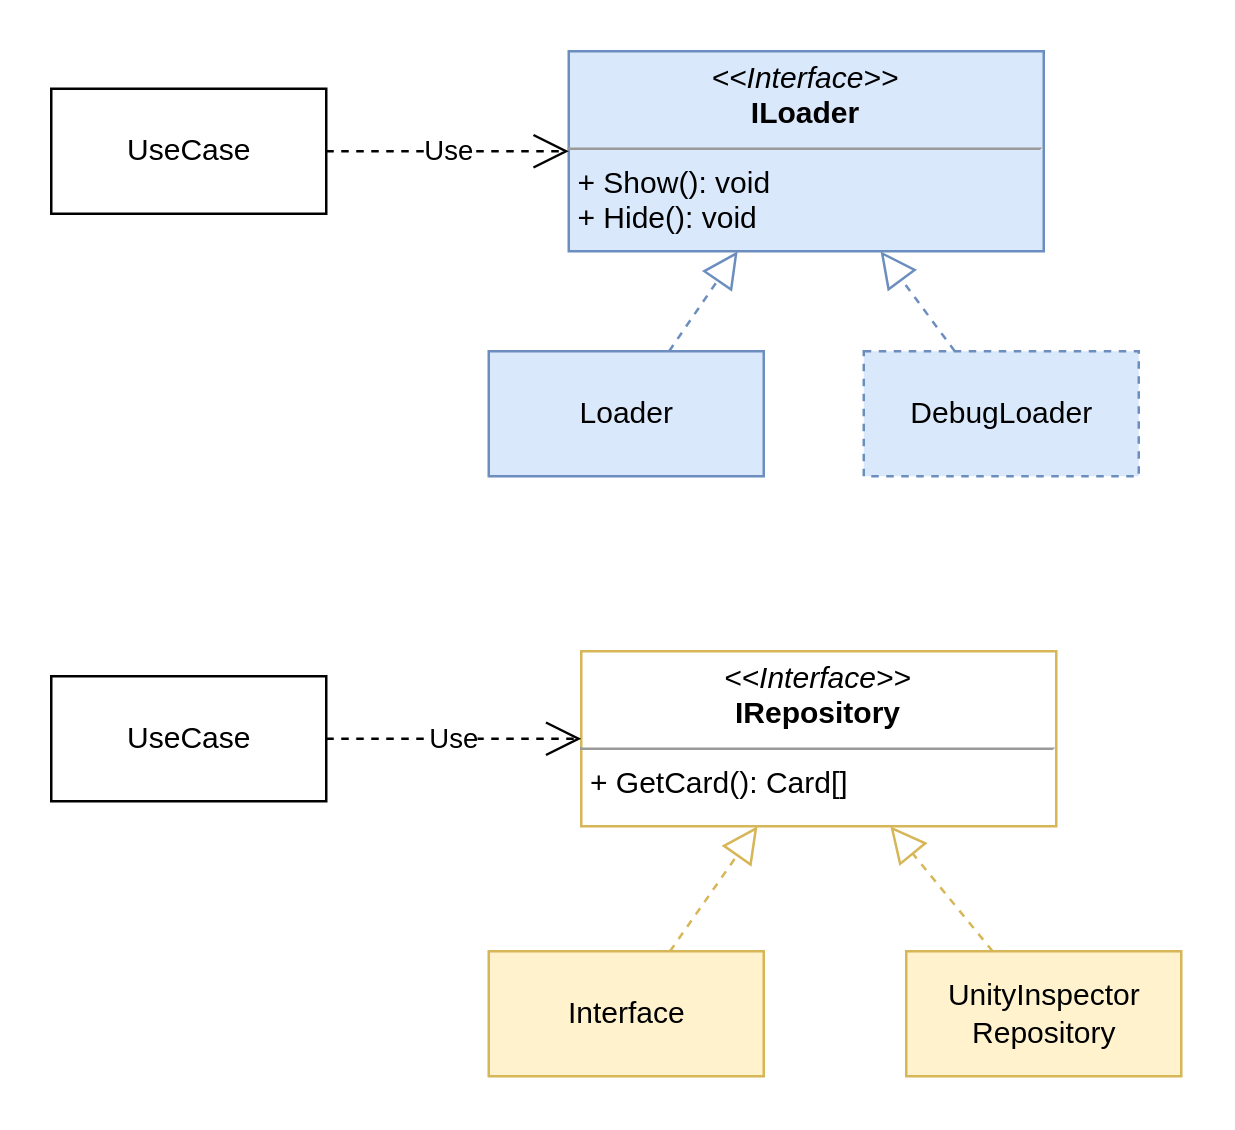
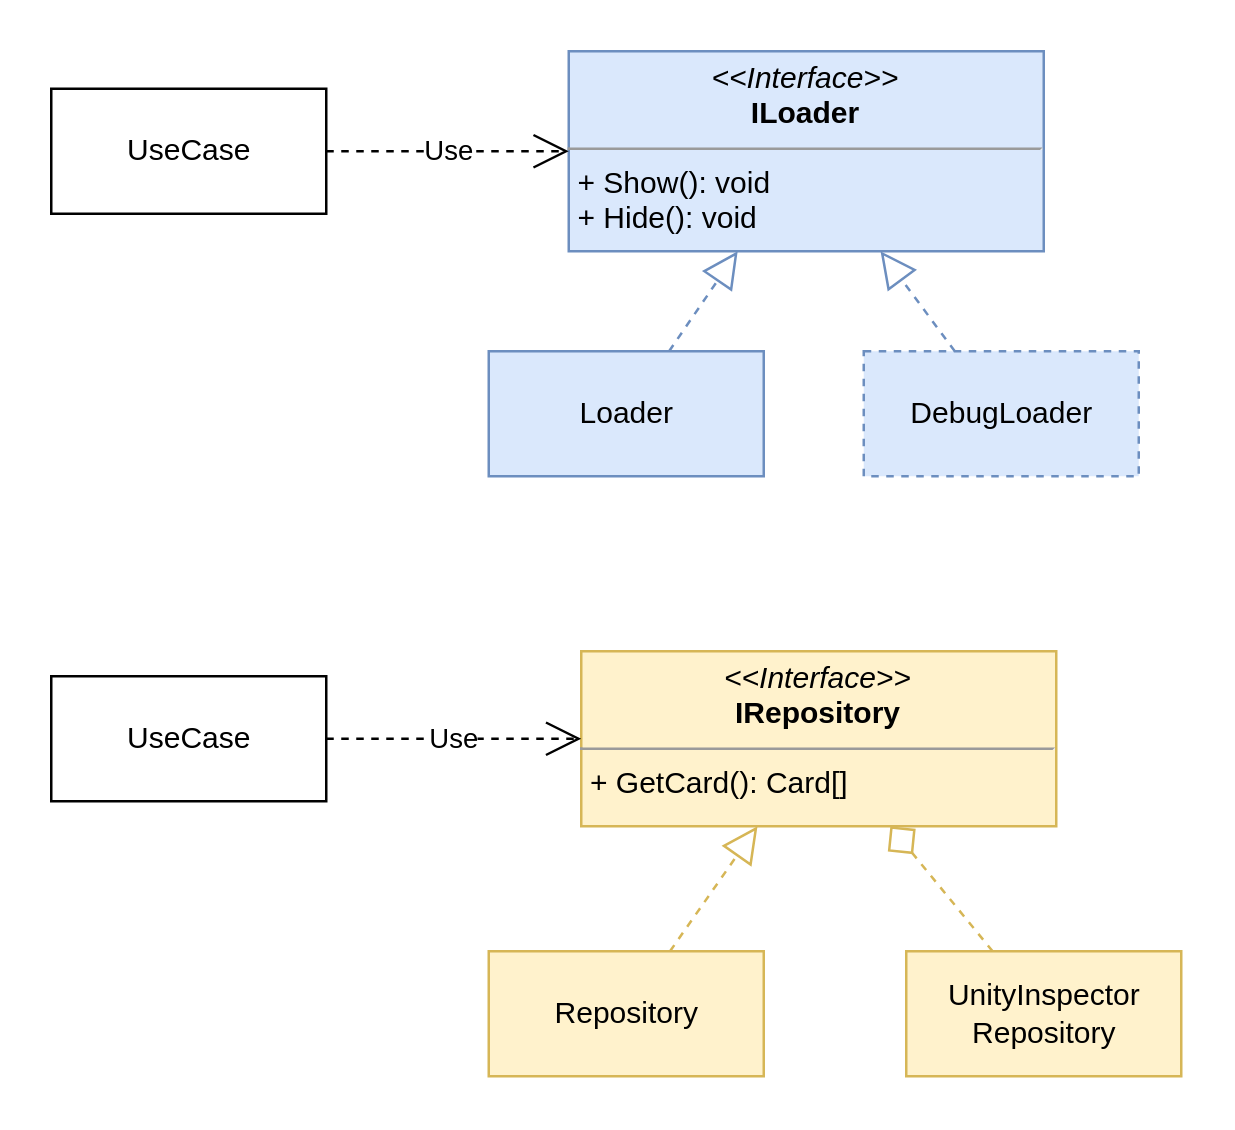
  <mxCell id="0" />
  <mxCell id="1" parent="0" />
- <mxCell id="2" value="&lt;p style=&quot;margin: 0px ; margin-top: 4px ; text-align: center&quot;&gt;&lt;i&gt;&amp;lt;&amp;lt;Interface&amp;gt;&amp;gt;&lt;/i&gt;&lt;br&gt;&lt;b&gt;IRepository&lt;/b&gt;&lt;/p&gt;&lt;hr size=&quot;1&quot;&gt;&lt;p style=&quot;margin: 0px ; margin-left: 4px&quot;&gt;&lt;span&gt;+ GetCard(): Card[]&lt;/span&gt;&lt;br&gt;&lt;/p&gt;" style="verticalAlign=top;align=left;overflow=fill;fontSize=12;fontFamily=Helvetica;html=1;fillColor=#ffffff;strokeColor=#d6b656;" vertex="1" parent="1"><mxGeometry x="232" y="260" width="190" height="70" as="geometry" /></mxCell>
+ <mxCell id="2" value="&lt;p style=&quot;margin: 0px ; margin-top: 4px ; text-align: center&quot;&gt;&lt;i&gt;&amp;lt;&amp;lt;Interface&amp;gt;&amp;gt;&lt;/i&gt;&lt;br&gt;&lt;b&gt;IRepository&lt;/b&gt;&lt;/p&gt;&lt;hr size=&quot;1&quot;&gt;&lt;p style=&quot;margin: 0px ; margin-left: 4px&quot;&gt;&lt;span&gt;+ GetCard(): Card[]&lt;/span&gt;&lt;br&gt;&lt;/p&gt;" style="verticalAlign=top;align=left;overflow=fill;fontSize=12;fontFamily=Helvetica;html=1;fillColor=#fff2cc;strokeColor=#d6b656;" vertex="1" parent="1"><mxGeometry x="232" y="260" width="190" height="70" as="geometry" /></mxCell>
  <mxCell id="3" value="&lt;p style=&quot;margin: 0px ; margin-top: 4px ; text-align: center&quot;&gt;&lt;i&gt;&amp;lt;&amp;lt;Interface&amp;gt;&amp;gt;&lt;/i&gt;&lt;br&gt;&lt;b&gt;ILoader&lt;/b&gt;&lt;/p&gt;&lt;hr size=&quot;1&quot;&gt;&lt;p style=&quot;margin: 0px ; margin-left: 4px&quot;&gt;&lt;span&gt;+ Show(): void&lt;/span&gt;&lt;br&gt;&lt;/p&gt;&lt;p style=&quot;margin: 0px ; margin-left: 4px&quot;&gt;&lt;span&gt;+ Hide(): void&lt;/span&gt;&lt;/p&gt;" style="verticalAlign=top;align=left;overflow=fill;fontSize=12;fontFamily=Helvetica;html=1;fillColor=#dae8fc;strokeColor=#6c8ebf;" vertex="1" parent="1"><mxGeometry x="227" y="20" width="190" height="80" as="geometry" /></mxCell>
  <mxCell id="4" value="Loader" style="html=1;fillColor=#dae8fc;strokeColor=#6c8ebf;" vertex="1" parent="1"><mxGeometry x="195" y="140" width="110" height="50" as="geometry" /></mxCell>
  <mxCell id="5" value="DebugLoader" style="html=1;fillColor=#dae8fc;strokeColor=#6c8ebf;dashed=1;" vertex="1" parent="1"><mxGeometry x="345" y="140" width="110" height="50" as="geometry" /></mxCell>
- <mxCell id="6" value="Interface" style="html=1;fillColor=#fff2cc;strokeColor=#d6b656;" vertex="1" parent="1"><mxGeometry x="195" y="380" width="110" height="50" as="geometry" /></mxCell>
+ <mxCell id="6" value="Repository" style="html=1;fillColor=#fff2cc;strokeColor=#d6b656;" vertex="1" parent="1"><mxGeometry x="195" y="380" width="110" height="50" as="geometry" /></mxCell>
  <mxCell id="7" value="UnityInspector&lt;br&gt;Repository" style="html=1;fillColor=#fff2cc;strokeColor=#d6b656;" vertex="1" parent="1"><mxGeometry x="362" y="380" width="110" height="50" as="geometry" /></mxCell>
- <mxCell id="8" value="" style="endArrow=block;dashed=1;endFill=0;endSize=12;html=1;fillColor=#fff2cc;strokeColor=#d6b656;" edge="1" parent="1" source="7" target="2"><mxGeometry width="160" relative="1" as="geometry"><mxPoint x="222" y="505" as="sourcePoint" /><mxPoint x="382" y="505" as="targetPoint" /></mxGeometry></mxCell>
+ <mxCell id="8" value="" style="endArrow=diamond;dashed=1;endFill=0;endSize=12;html=1;fillColor=#fff2cc;strokeColor=#d6b656;" edge="1" parent="1" source="7" target="2"><mxGeometry width="160" relative="1" as="geometry"><mxPoint x="222" y="505" as="sourcePoint" /><mxPoint x="382" y="505" as="targetPoint" /></mxGeometry></mxCell>
  <mxCell id="9" value="" style="endArrow=block;dashed=1;endFill=0;endSize=12;html=1;fillColor=#dae8fc;strokeColor=#6c8ebf;" edge="1" parent="1" source="4" target="3"><mxGeometry width="160" relative="1" as="geometry"><mxPoint x="-133" y="280" as="sourcePoint" /><mxPoint x="27" y="280" as="targetPoint" /></mxGeometry></mxCell>
  <mxCell id="10" value="" style="endArrow=block;dashed=1;endFill=0;endSize=12;html=1;fillColor=#dae8fc;strokeColor=#6c8ebf;" edge="1" parent="1" source="5" target="3"><mxGeometry width="160" relative="1" as="geometry"><mxPoint x="-123" y="290" as="sourcePoint" /><mxPoint x="37" y="290" as="targetPoint" /></mxGeometry></mxCell>
  <mxCell id="11" value="" style="endArrow=block;dashed=1;endFill=0;endSize=12;html=1;fillColor=#fff2cc;strokeColor=#d6b656;" edge="1" parent="1" source="6" target="2"><mxGeometry width="160" relative="1" as="geometry"><mxPoint x="252" y="535" as="sourcePoint" /><mxPoint x="412" y="535" as="targetPoint" /></mxGeometry></mxCell>
  <mxCell id="12" value="UseCase" style="html=1;" vertex="1" parent="1"><mxGeometry x="20" y="270" width="110" height="50" as="geometry" /></mxCell>
  <mxCell id="13" value="Use" style="endArrow=open;endSize=12;dashed=1;html=1;" edge="1" parent="1" source="15" target="3"><mxGeometry width="160" relative="1" as="geometry"><mxPoint x="-190" y="30" as="sourcePoint" /><mxPoint x="-30" y="30" as="targetPoint" /></mxGeometry></mxCell>
  <mxCell id="14" value="Use" style="endArrow=open;endSize=12;dashed=1;html=1;" edge="1" parent="1" source="12" target="2"><mxGeometry width="160" relative="1" as="geometry"><mxPoint x="-225" y="44.5" as="sourcePoint" /><mxPoint x="-65" y="44.5" as="targetPoint" /></mxGeometry></mxCell>
  <mxCell id="15" value="UseCase" style="html=1;" vertex="1" parent="1"><mxGeometry x="20" y="35" width="110" height="50" as="geometry" /></mxCell>
